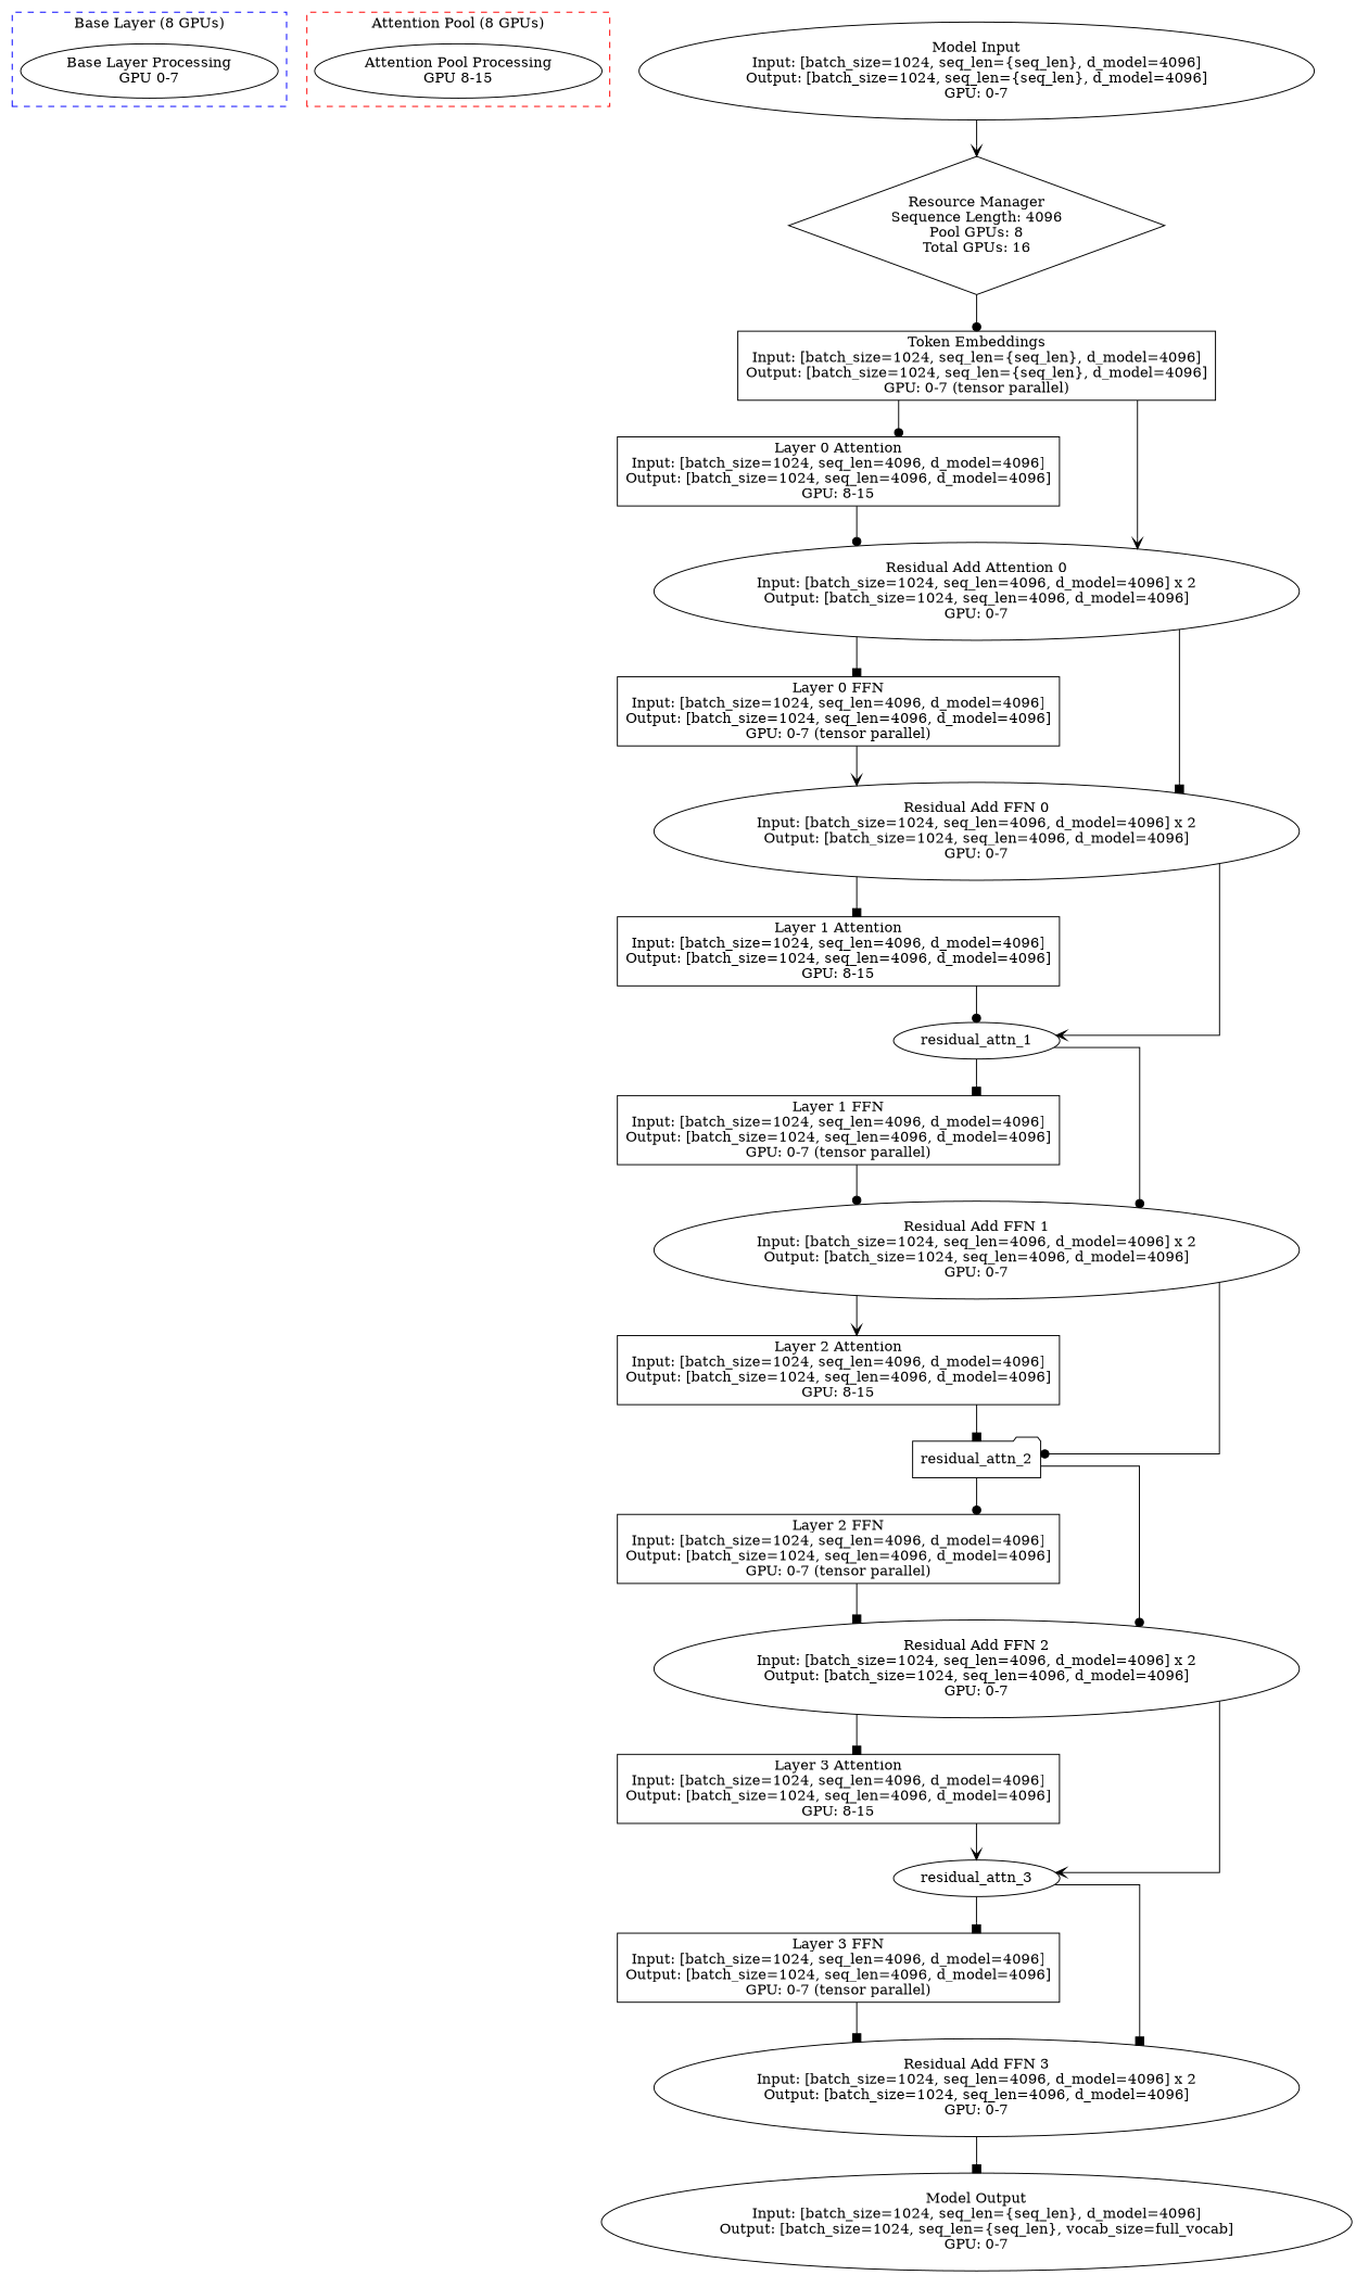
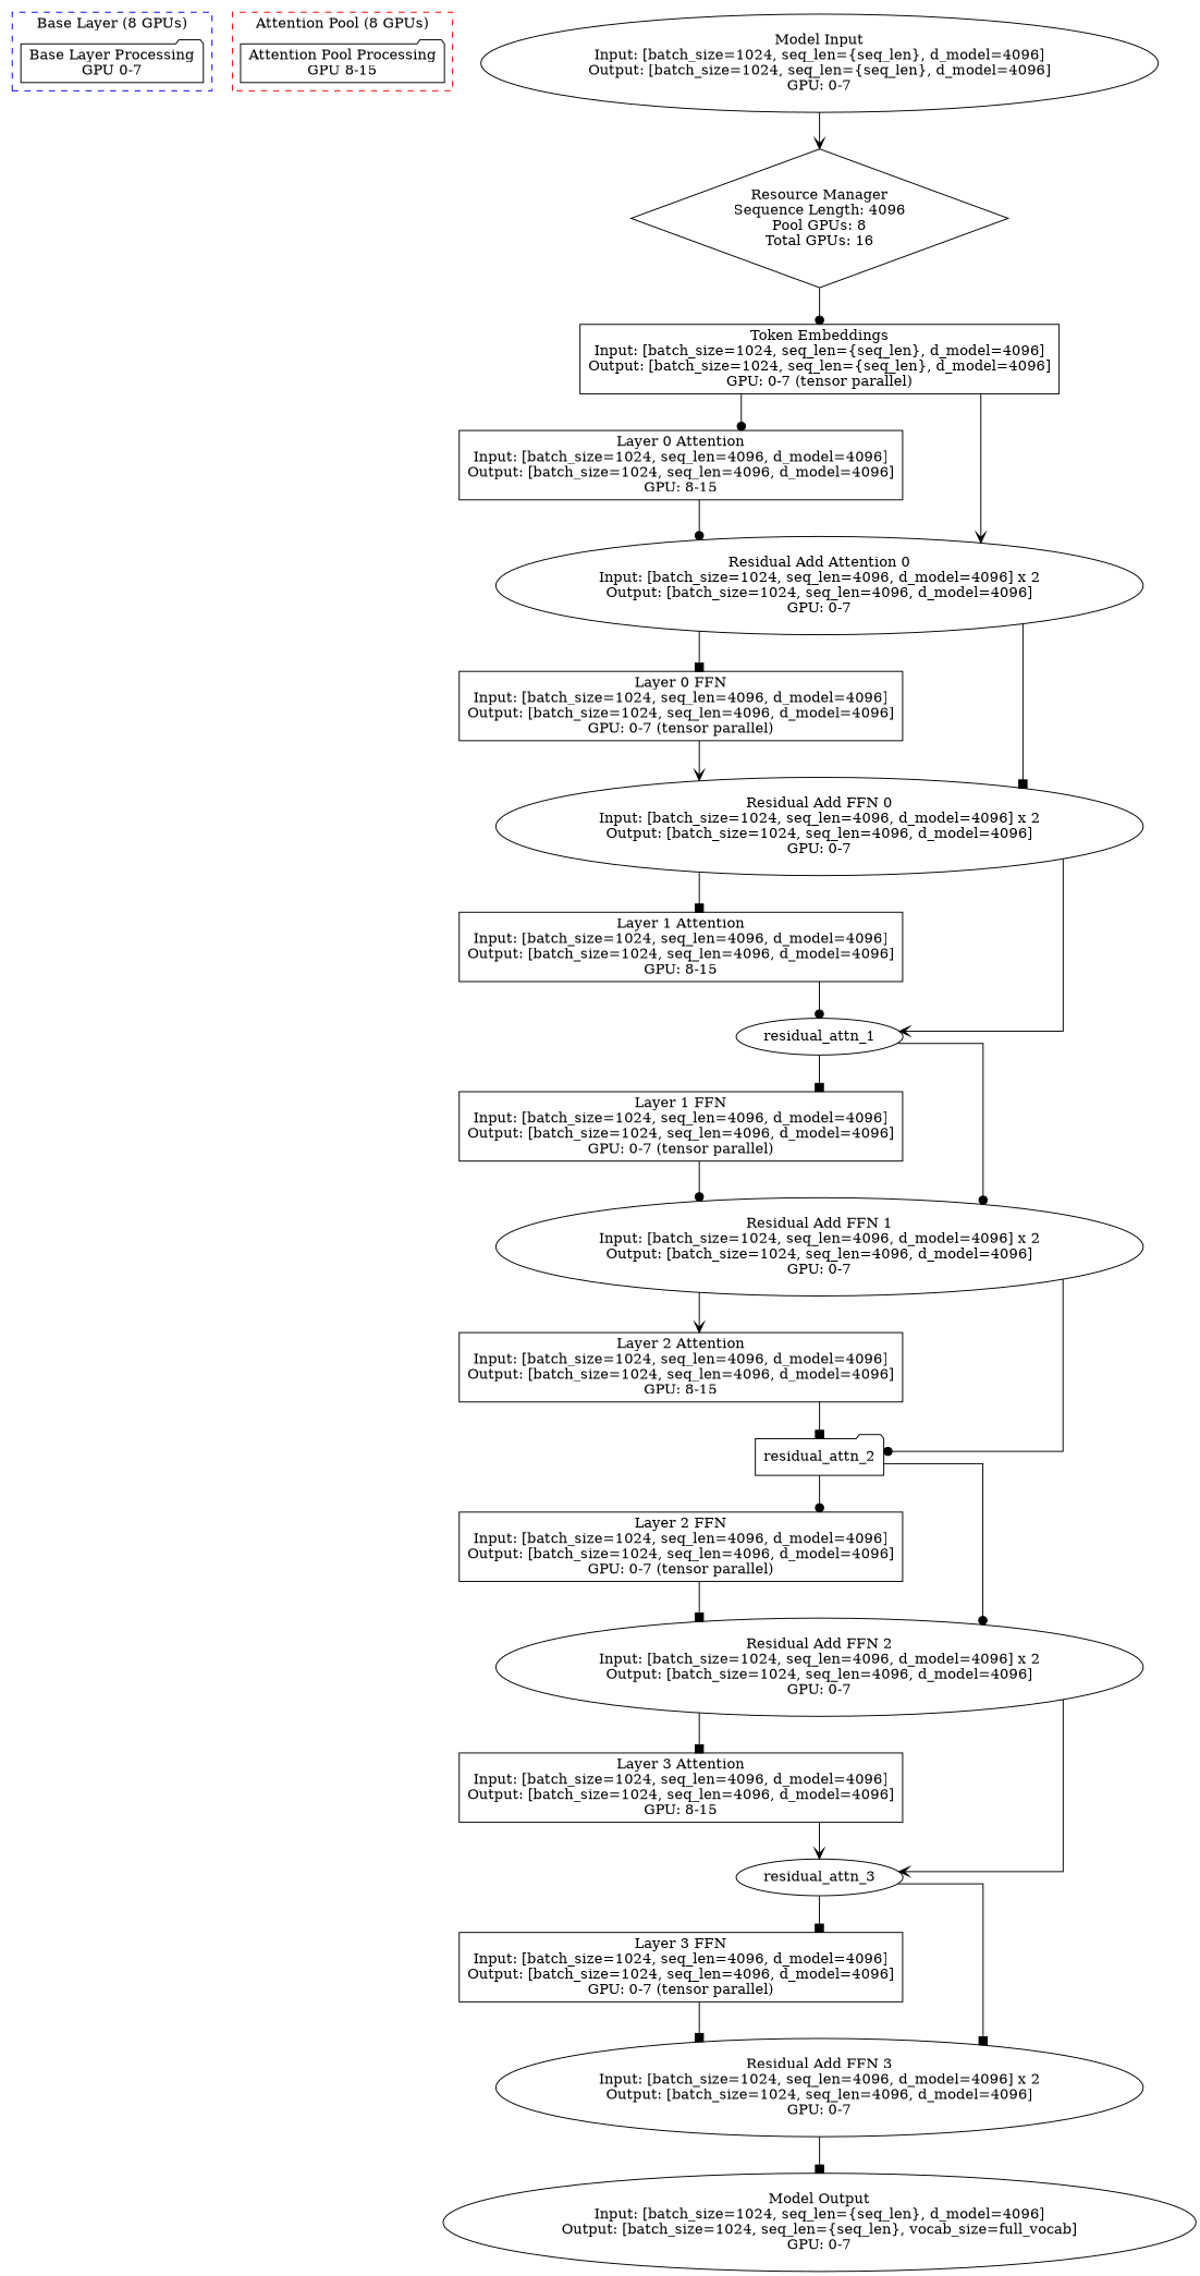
  digraph {
    compound=true
    nodesep=0.5
    rankdir=TB
    splines=ortho
    node [shape=rectangle]
    edge [arrowhead=box]
-   n1 [label="Base Layer Processing\nGPU 0-7" shape=ellipse]
-   n2 [label="Attention Pool Processing\nGPU 8-15" shape=ellipse]
+   n1 [label="Base Layer Processing\nGPU 0-7" shape=folder]
+   n2 [label="Attention Pool Processing\nGPU 8-15" shape=folder]
    n3 [fillcolor=lightgreen label="Model Input\nInput: [batch_size=1024, seq_len={seq_len}, d_model=4096]\nOutput: [batch_size=1024, seq_len={seq_len}, d_model=4096]\nGPU: 0-7" shape=ellipse]
    n4 [fillcolor=gold label="Resource Manager\nSequence Length: 4096\nPool GPUs: 8\nTotal GPUs: 16" shape=diamond]
    n5 [fillcolor=lightblue label="Token Embeddings\nInput: [batch_size=1024, seq_len={seq_len}, d_model=4096]\nOutput: [batch_size=1024, seq_len={seq_len}, d_model=4096]\nGPU: 0-7 (tensor parallel)"]
    n6 [fillcolor=lightcoral label="Layer 0 Attention\nInput: [batch_size=1024, seq_len=4096, d_model=4096]\nOutput: [batch_size=1024, seq_len=4096, d_model=4096]\nGPU: 8-15"]
    n7 [fillcolor=orange label="Residual Add Attention 0\nInput: [batch_size=1024, seq_len=4096, d_model=4096] x 2\nOutput: [batch_size=1024, seq_len=4096, d_model=4096]\nGPU: 0-7" shape=ellipse]
    n8 [fillcolor=lightblue label="Layer 0 FFN\nInput: [batch_size=1024, seq_len=4096, d_model=4096]\nOutput: [batch_size=1024, seq_len=4096, d_model=4096]\nGPU: 0-7 (tensor parallel)"]
    n9 [fillcolor=orange label="Residual Add FFN 0\nInput: [batch_size=1024, seq_len=4096, d_model=4096] x 2\nOutput: [batch_size=1024, seq_len=4096, d_model=4096]\nGPU: 0-7" shape=ellipse]
    n10 [fillcolor=lightcoral label="Layer 1 Attention\nInput: [batch_size=1024, seq_len=4096, d_model=4096]\nOutput: [batch_size=1024, seq_len=4096, d_model=4096]\nGPU: 8-15"]
    residual_attn_1 [shape=""]
    n12 [fillcolor=lightblue label="Layer 1 FFN\nInput: [batch_size=1024, seq_len=4096, d_model=4096]\nOutput: [batch_size=1024, seq_len=4096, d_model=4096]\nGPU: 0-7 (tensor parallel)"]
    n13 [fillcolor=orange label="Residual Add FFN 1\nInput: [batch_size=1024, seq_len=4096, d_model=4096] x 2\nOutput: [batch_size=1024, seq_len=4096, d_model=4096]\nGPU: 0-7" shape=ellipse]
    n14 [fillcolor=lightcoral label="Layer 2 Attention\nInput: [batch_size=1024, seq_len=4096, d_model=4096]\nOutput: [batch_size=1024, seq_len=4096, d_model=4096]\nGPU: 8-15"]
    residual_attn_2 [shape=folder]
    n16 [fillcolor=lightblue label="Layer 2 FFN\nInput: [batch_size=1024, seq_len=4096, d_model=4096]\nOutput: [batch_size=1024, seq_len=4096, d_model=4096]\nGPU: 0-7 (tensor parallel)"]
    n17 [fillcolor=orange label="Residual Add FFN 2\nInput: [batch_size=1024, seq_len=4096, d_model=4096] x 2\nOutput: [batch_size=1024, seq_len=4096, d_model=4096]\nGPU: 0-7" shape=ellipse]
    n18 [fillcolor=lightcoral label="Layer 3 Attention\nInput: [batch_size=1024, seq_len=4096, d_model=4096]\nOutput: [batch_size=1024, seq_len=4096, d_model=4096]\nGPU: 8-15"]
    residual_attn_3 [shape=""]
    n20 [fillcolor=lightblue label="Layer 3 FFN\nInput: [batch_size=1024, seq_len=4096, d_model=4096]\nOutput: [batch_size=1024, seq_len=4096, d_model=4096]\nGPU: 0-7 (tensor parallel)"]
    n21 [fillcolor=orange label="Residual Add FFN 3\nInput: [batch_size=1024, seq_len=4096, d_model=4096] x 2\nOutput: [batch_size=1024, seq_len=4096, d_model=4096]\nGPU: 0-7" shape=ellipse]
    n22 [fillcolor=lightgreen label="Model Output\nInput: [batch_size=1024, seq_len={seq_len}, d_model=4096]\nOutput: [batch_size=1024, seq_len={seq_len}, vocab_size=full_vocab]\nGPU: 0-7" shape=ellipse]
    subgraph cluster_1 {
      color=blue
      label="Base Layer (8 GPUs)"
      style=dashed
      n1
    }
    subgraph cluster_2 {
      color=red
      label="Attention Pool (8 GPUs)"
      style=dashed
      n2
    }
    n3 -> n4 [arrowhead=vee]
    n4 -> n5 [arrowhead=dot]
    n5 -> n6 [arrowhead=dot]
    n5 -> n7 [arrowhead=vee]
    n6 -> n7 [arrowhead=dot]
    n7 -> n8
    n7 -> n9
    n8 -> n9 [arrowhead=vee]
    n9 -> n10
    n9 -> residual_attn_1 [arrowhead=vee]
    n10 -> residual_attn_1 [arrowhead=dot]
    residual_attn_1 -> n12
    residual_attn_1 -> n13 [arrowhead=dot]
    n12 -> n13 [arrowhead=dot]
    n13 -> n14 [arrowhead=vee]
    n13 -> residual_attn_2 [arrowhead=dot]
    n14 -> residual_attn_2
    residual_attn_2 -> n16 [arrowhead=dot]
    residual_attn_2 -> n17 [arrowhead=dot]
    n16 -> n17
    n17 -> n18
    n17 -> residual_attn_3 [arrowhead=vee]
    n18 -> residual_attn_3 [arrowhead=vee]
    residual_attn_3 -> n20
    residual_attn_3 -> n21
    n20 -> n21
    n21 -> n22
  }
